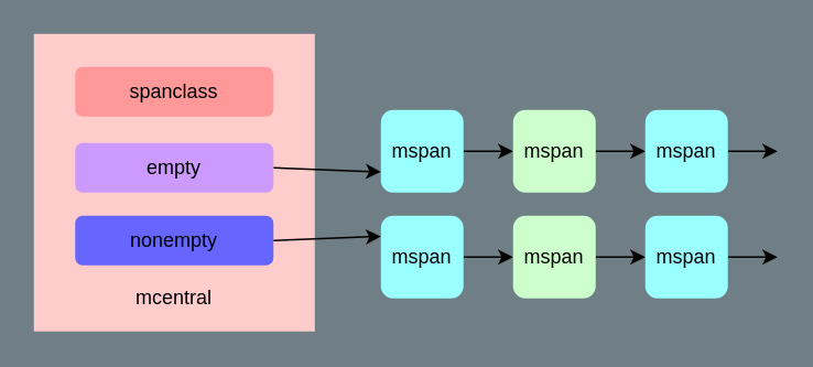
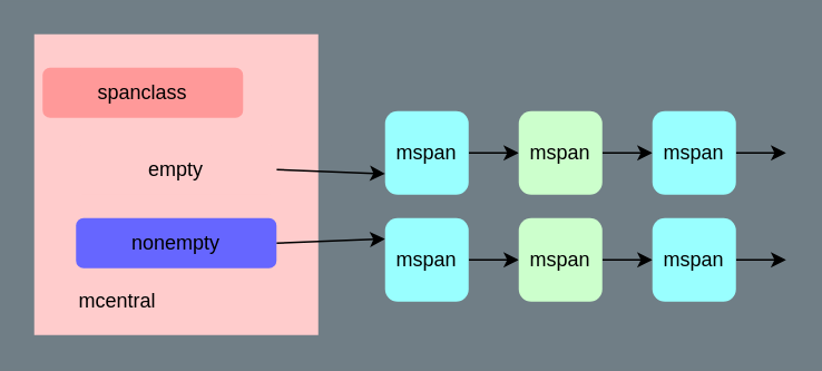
  <mxCell id="0" />
  <mxCell id="1" parent="0" />
  <mxCell id="2" value="" style="rounded=0;whiteSpace=wrap;html=1;shadow=0;fillColor=#FFCCCC;strokeColor=none;" vertex="1" parent="1"><mxGeometry x="20" y="20" width="170" height="180" as="geometry" /></mxCell>
- <mxCell id="3" value="mcentral" style="text;html=1;strokeColor=none;fillColor=none;align=center;verticalAlign=middle;whiteSpace=wrap;rounded=0;shadow=0;" vertex="1" parent="1"><mxGeometry x="85" y="170" width="40" height="20" as="geometry" /></mxCell>
+ <mxCell id="3" value="mcentral" style="text;html=1;strokeColor=none;fillColor=none;align=center;verticalAlign=middle;whiteSpace=wrap;rounded=0;shadow=0;" vertex="1" parent="1"><mxGeometry x="50" y="170" width="40" height="20" as="geometry" /></mxCell>
  <mxCell id="4" style="edgeStyle=none;rounded=0;orthogonalLoop=1;jettySize=auto;html=1;exitX=1;exitY=0.5;exitDx=0;exitDy=0;entryX=0;entryY=0.5;entryDx=0;entryDy=0;shadow=0;startArrow=none;startFill=0;endArrow=classic;endFill=1;" edge="1" parent="1" source="5" target="7"><mxGeometry relative="1" as="geometry" /></mxCell>
  <mxCell id="5" value="mspan" style="rounded=1;whiteSpace=wrap;html=1;shadow=0;strokeColor=none;fillColor=#99FFFF;" vertex="1" parent="1"><mxGeometry x="230" y="66" width="50" height="50" as="geometry" /></mxCell>
  <mxCell id="6" style="edgeStyle=none;rounded=0;orthogonalLoop=1;jettySize=auto;html=1;shadow=0;startArrow=none;startFill=0;endArrow=classic;endFill=1;" edge="1" parent="1" source="7" target="9"><mxGeometry relative="1" as="geometry" /></mxCell>
  <mxCell id="7" value="mspan" style="rounded=1;whiteSpace=wrap;html=1;shadow=0;strokeColor=none;fillColor=#CCFFCC;" vertex="1" parent="1"><mxGeometry x="310" y="66" width="50" height="50" as="geometry" /></mxCell>
  <mxCell id="8" style="edgeStyle=none;rounded=0;orthogonalLoop=1;jettySize=auto;html=1;shadow=0;startArrow=none;startFill=0;endArrow=classic;endFill=1;" edge="1" parent="1" source="9"><mxGeometry relative="1" as="geometry"><mxPoint x="470" y="91" as="targetPoint" /></mxGeometry></mxCell>
  <mxCell id="9" value="mspan" style="rounded=1;whiteSpace=wrap;html=1;shadow=0;strokeColor=none;fillColor=#99FFFF;" vertex="1" parent="1"><mxGeometry x="390" y="66" width="50" height="50" as="geometry" /></mxCell>
- <mxCell id="10" value="spanclass" style="rounded=1;whiteSpace=wrap;html=1;shadow=0;strokeColor=none;fillColor=#FF9999;" vertex="1" parent="1"><mxGeometry x="45" y="40" width="120" height="30" as="geometry" /></mxCell>
+ <mxCell id="10" value="spanclass" style="rounded=1;whiteSpace=wrap;html=1;shadow=0;strokeColor=none;fillColor=#FF9999;" vertex="1" parent="1"><mxGeometry x="25" y="40" width="120" height="30" as="geometry" /></mxCell>
  <mxCell id="11" style="edgeStyle=none;rounded=0;orthogonalLoop=1;jettySize=auto;html=1;exitX=1;exitY=0.5;exitDx=0;exitDy=0;entryX=0;entryY=0.75;entryDx=0;entryDy=0;shadow=0;startArrow=none;startFill=0;endArrow=classic;endFill=1;" edge="1" parent="1" source="12" target="5"><mxGeometry relative="1" as="geometry" /></mxCell>
- <mxCell id="12" value="empty" style="rounded=1;whiteSpace=wrap;html=1;shadow=0;strokeColor=none;fillColor=#CC99FF;" vertex="1" parent="1"><mxGeometry x="45" y="86" width="120" height="30" as="geometry" /></mxCell>
+ <mxCell id="12" value="empty" style="rounded=1;whiteSpace=wrap;html=1;shadow=0;strokeColor=none;fillColor=#ffcccc;" vertex="1" parent="1"><mxGeometry x="45" y="86" width="120" height="30" as="geometry" /></mxCell>
  <mxCell id="13" style="edgeStyle=none;rounded=0;orthogonalLoop=1;jettySize=auto;html=1;exitX=1;exitY=0.5;exitDx=0;exitDy=0;entryX=0;entryY=0.25;entryDx=0;entryDy=0;shadow=0;startArrow=none;startFill=0;endArrow=classic;endFill=1;" edge="1" parent="1" source="14" target="16"><mxGeometry relative="1" as="geometry" /></mxCell>
  <mxCell id="14" value="nonempty" style="rounded=1;whiteSpace=wrap;html=1;shadow=0;strokeColor=none;fillColor=#6666FF;" vertex="1" parent="1"><mxGeometry x="45" y="130" width="120" height="30" as="geometry" /></mxCell>
  <mxCell id="15" style="edgeStyle=none;rounded=0;orthogonalLoop=1;jettySize=auto;html=1;exitX=1;exitY=0.5;exitDx=0;exitDy=0;entryX=0;entryY=0.5;entryDx=0;entryDy=0;shadow=0;startArrow=none;startFill=0;endArrow=classic;endFill=1;" edge="1" parent="1" source="16" target="18"><mxGeometry relative="1" as="geometry" /></mxCell>
  <mxCell id="16" value="mspan" style="rounded=1;whiteSpace=wrap;html=1;shadow=0;strokeColor=none;fillColor=#99FFFF;" vertex="1" parent="1"><mxGeometry x="230" y="130" width="50" height="50" as="geometry" /></mxCell>
  <mxCell id="17" style="edgeStyle=none;rounded=0;orthogonalLoop=1;jettySize=auto;html=1;shadow=0;startArrow=none;startFill=0;endArrow=classic;endFill=1;" edge="1" parent="1" source="18" target="20"><mxGeometry relative="1" as="geometry" /></mxCell>
  <mxCell id="18" value="mspan" style="rounded=1;whiteSpace=wrap;html=1;shadow=0;strokeColor=none;fillColor=#CCFFCC;" vertex="1" parent="1"><mxGeometry x="310" y="130" width="50" height="50" as="geometry" /></mxCell>
  <mxCell id="19" style="edgeStyle=none;rounded=0;orthogonalLoop=1;jettySize=auto;html=1;shadow=0;startArrow=none;startFill=0;endArrow=classic;endFill=1;" edge="1" parent="1" source="20"><mxGeometry relative="1" as="geometry"><mxPoint x="470" y="155" as="targetPoint" /></mxGeometry></mxCell>
  <mxCell id="20" value="mspan" style="rounded=1;whiteSpace=wrap;html=1;shadow=0;strokeColor=none;fillColor=#99FFFF;" vertex="1" parent="1"><mxGeometry x="390" y="130" width="50" height="50" as="geometry" /></mxCell>
